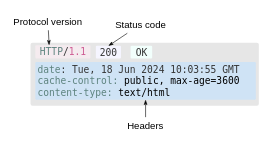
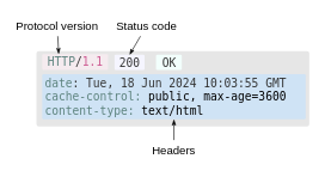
  <mxCell id="0" />
  <mxCell id="1" parent="0" />
  <mxCell id="2" value="" style="text;html=1;align=left;verticalAlign=top;whiteSpace=wrap;rounded=1;fontFamily=Monospace;labelBackgroundColor=none;spacing=20;spacingLeft=5;spacingTop=0;fillColor=#E6E6E6;fontColor=#333333;strokeColor=none;arcSize=3;fontSize=16;fontStyle=0;shadow=0;shadowOffsetX=2;shadowOffsetY=2;shadowBlur=1;" parent="1" vertex="1"><mxGeometry x="50" y="71" width="381" height="105" as="geometry" /></mxCell>
- <mxCell id="3" value="Status code" style="text;html=1;align=center;verticalAlign=middle;whiteSpace=wrap;rounded=0;fontFamily=Helvetica;fontSize=16;fontColor=default;labelBackgroundColor=none;shadow=0;shadowOffsetX=2;shadowOffsetY=2;shadowBlur=1;" parent="1" vertex="1"><mxGeometry x="187" y="25" width="94" height="30" as="geometry" /></mxCell>
+ <mxCell id="3" value="Status code" style="text;html=1;align=center;verticalAlign=middle;whiteSpace=wrap;rounded=0;fontFamily=Helvetica;fontSize=16;fontColor=default;labelBackgroundColor=none;shadow=0;shadowOffsetX=2;shadowOffsetY=2;shadowBlur=1;" parent="1" vertex="1"><mxGeometry x="157" y="20" width="94" height="30" as="geometry" /></mxCell>
  <mxCell id="4" value="Protocol version" style="text;html=1;align=center;verticalAlign=middle;whiteSpace=wrap;rounded=0;fontFamily=Helvetica;fontSize=16;fontColor=default;labelBackgroundColor=none;shadow=0;shadowOffsetX=2;shadowOffsetY=2;shadowBlur=1;" parent="1" vertex="1"><mxGeometry x="20" y="20" width="118" height="30" as="geometry" /></mxCell>
  <mxCell id="5" value="&lt;div style=&quot;font-size: 16px;&quot;&gt;Headers&lt;/div&gt;" style="text;html=1;align=center;verticalAlign=middle;whiteSpace=wrap;rounded=0;fontFamily=Helvetica;fontSize=16;fontColor=default;labelBackgroundColor=none;shadow=0;shadowOffsetX=2;shadowOffsetY=2;shadowBlur=1;" parent="1" vertex="1"><mxGeometry x="212" y="195" width="60" height="30" as="geometry" /></mxCell>
  <mxCell id="6" value="OK" style="text;html=1;align=center;verticalAlign=middle;rounded=1;fontFamily=Monospace;labelBackgroundColor=none;spacing=4;spacingLeft=0;spacingTop=0;fillColor=#F2FFFC;fontColor=#333333;strokeColor=none;arcSize=8;fontSize=16;fontStyle=0;shadow=0;shadowOffsetX=2;shadowOffsetY=2;shadowBlur=1;" parent="1" vertex="1"><mxGeometry x="217" y="76" width="36" height="21" as="geometry" /></mxCell>
  <mxCell id="7" value="200" style="text;html=1;align=center;verticalAlign=middle;rounded=1;fontFamily=Monospace;labelBackgroundColor=none;spacing=4;spacingLeft=0;spacingTop=0;fillColor=#F5F5FF;fontColor=#333333;strokeColor=none;arcSize=8;fontSize=16;fontStyle=0;shadow=0;shadowOffsetX=2;shadowOffsetY=2;shadowBlur=1;" parent="1" vertex="1"><mxGeometry x="159" y="76" width="42" height="21" as="geometry" /></mxCell>
  <mxCell id="8" value="&lt;p style=&quot;line-height: 100%;&quot;&gt;&lt;font style=&quot;font-size: 16px;&quot; color=&quot;#5d837e&quot;&gt;HTTP&lt;/font&gt;/&lt;font style=&quot;font-size: 16px;&quot; color=&quot;#cd5b92&quot;&gt;1.1&lt;/font&gt;&lt;/p&gt;" style="text;html=1;align=center;verticalAlign=middle;rounded=1;fontFamily=Monospace;labelBackgroundColor=none;spacing=4;spacingLeft=0;spacingTop=0;fillColor=#F5EBEF;fontColor=#333333;strokeColor=none;arcSize=8;fontSize=16;fontStyle=0;shadow=0;shadowOffsetX=2;shadowOffsetY=2;shadowBlur=1;" parent="1" vertex="1"><mxGeometry x="58" y="75" width="92" height="22" as="geometry" /></mxCell>
  <mxCell id="9" value="&lt;div style=&quot;font-size: 16px;&quot;&gt;&lt;font color=&quot;#5d837e&quot; style=&quot;font-size: 16px;&quot;&gt;date&lt;/font&gt;: Tue, 18 Jun 2024 10:03:55 GMT&lt;/div&gt;&lt;div style=&quot;font-size: 16px;&quot;&gt;&lt;font color=&quot;#5d837e&quot; style=&quot;font-size: 16px;&quot;&gt;cache-control: &lt;/font&gt;&lt;font color=&quot;#000000&quot; style=&quot;font-size: 16px;&quot;&gt;public, max-age=3600&lt;/font&gt;&lt;/div&gt;&lt;div style=&quot;font-size: 16px;&quot;&gt;&lt;font color=&quot;#5d837e&quot; style=&quot;font-size: 16px;&quot;&gt;content-type: &lt;/font&gt;&lt;font color=&quot;#000000&quot; style=&quot;font-size: 16px;&quot;&gt;text/html&lt;/font&gt;&lt;/div&gt;" style="text;html=1;align=left;verticalAlign=middle;whiteSpace=wrap;rounded=1;fontFamily=Monospace;labelBackgroundColor=none;spacing=4;spacingLeft=0;spacingTop=0;fillColor=#cfe3f5;fontColor=#333333;strokeColor=none;arcSize=3;fontSize=16;fontStyle=0;shadow=0;shadowOffsetX=2;shadowOffsetY=2;shadowBlur=1;" parent="1" vertex="1"><mxGeometry x="58" y="103" width="368" height="63" as="geometry" /></mxCell>
  <mxCell id="10" style="rounded=1;orthogonalLoop=1;jettySize=auto;html=1;exitX=0.5;exitY=1;exitDx=0;exitDy=0;fontFamily=Helvetica;fontSize=12;fontColor=default;labelBackgroundColor=none;endArrow=none;endFill=0;startArrow=classicThin;startFill=1;shadow=0;shadowOffsetX=2;shadowOffsetY=2;shadowBlur=1;entryX=0.5;entryY=0;entryDx=0;entryDy=0;" parent="1" source="9" target="5" edge="1"><mxGeometry relative="1" as="geometry"><mxPoint x="91" y="289" as="sourcePoint" /><mxPoint x="30" y="55" as="targetPoint" /></mxGeometry></mxCell>
  <mxCell id="11" style="rounded=1;orthogonalLoop=1;jettySize=auto;html=1;exitX=0.5;exitY=0;exitDx=0;exitDy=0;fontFamily=Helvetica;fontSize=12;fontColor=default;labelBackgroundColor=none;endArrow=none;endFill=0;startArrow=classicThin;startFill=1;shadow=0;shadowOffsetX=2;shadowOffsetY=2;shadowBlur=1;" parent="1" source="7" target="3" edge="1"><mxGeometry relative="1" as="geometry" /></mxCell>
  <mxCell id="12" style="rounded=1;orthogonalLoop=1;jettySize=auto;html=1;exitX=0.25;exitY=0;exitDx=0;exitDy=0;fontFamily=Helvetica;fontSize=12;fontColor=default;labelBackgroundColor=none;endArrow=none;endFill=0;startArrow=classicThin;startFill=1;shadow=0;shadowOffsetX=2;shadowOffsetY=2;shadowBlur=1;" parent="1" source="8" target="4" edge="1"><mxGeometry relative="1" as="geometry" /></mxCell>
